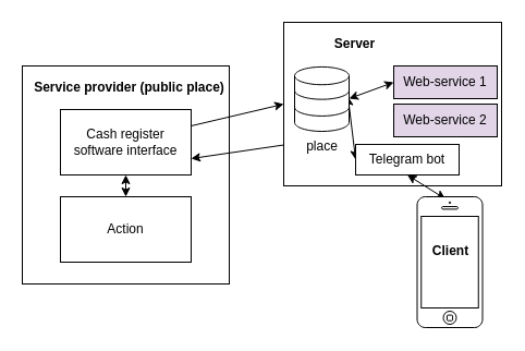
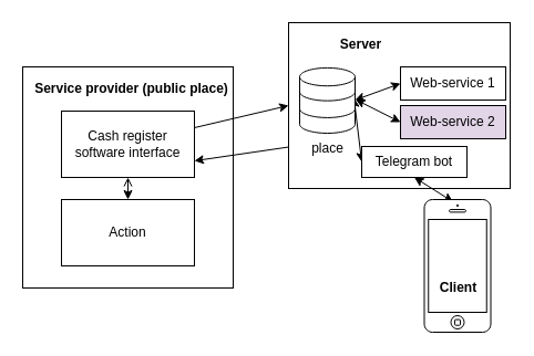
  <mxCell id="0" />
  <mxCell id="1" parent="0" />
  <mxCell id="2" value="" style="rounded=0;whiteSpace=wrap;html=1;" vertex="1" parent="1"><mxGeometry x="20" y="60" width="190" height="200" as="geometry" /></mxCell>
  <mxCell id="3" value="Сash register software interface" style="rounded=0;whiteSpace=wrap;html=1;" vertex="1" parent="1"><mxGeometry x="55" y="100" width="120" height="60" as="geometry" /></mxCell>
  <mxCell id="4" value="Service provider (public place)" style="text;html=1;align=center;verticalAlign=middle;resizable=0;points=[];autosize=1;fontStyle=1" vertex="1" parent="1"><mxGeometry x="23" y="70" width="190" height="20" as="geometry" /></mxCell>
- <mxCell id="5" style="edgeStyle=orthogonalEdgeStyle;rounded=0;orthogonalLoop=1;jettySize=auto;html=1;exitX=0.5;exitY=0;exitDx=0;exitDy=0;entryX=0.5;entryY=1;entryDx=0;entryDy=0;startArrow=classic;startFill=1;" edge="1" parent="1" source="6" target="3"><mxGeometry relative="1" as="geometry" /></mxCell>
+ <mxCell id="5" style="edgeStyle=orthogonalEdgeStyle;rounded=0;orthogonalLoop=1;jettySize=auto;html=1;exitX=0.5;exitY=0;exitDx=0;exitDy=0;entryX=0.5;entryY=1;entryDx=0;entryDy=0;startArrow=classic;startFill=1;endArrow=open;" edge="1" parent="1" source="6" target="3"><mxGeometry relative="1" as="geometry" /></mxCell>
  <mxCell id="6" value="Action" style="rounded=0;whiteSpace=wrap;html=1;" vertex="1" parent="1"><mxGeometry x="55" y="180" width="120" height="60" as="geometry" /></mxCell>
  <mxCell id="7" value="" style="rounded=0;whiteSpace=wrap;html=1;" vertex="1" parent="1"><mxGeometry x="260" y="20" width="200" height="150" as="geometry" /></mxCell>
  <mxCell id="8" value="Server" style="text;html=1;align=center;verticalAlign=middle;resizable=0;points=[];autosize=1;fontStyle=1" vertex="1" parent="1"><mxGeometry x="300" y="30" width="50" height="20" as="geometry" /></mxCell>
  <mxCell id="9" style="edgeStyle=none;rounded=0;orthogonalLoop=1;jettySize=auto;html=1;exitX=0;exitY=0.5;exitDx=0;exitDy=0;entryX=0.98;entryY=0.459;entryDx=0;entryDy=0;entryPerimeter=0;startArrow=classic;startFill=1;endArrow=classic;endFill=1;" edge="1" parent="1" source="11" target="14"><mxGeometry relative="1" as="geometry" /></mxCell>
  <mxCell id="10" style="edgeStyle=none;rounded=0;orthogonalLoop=1;jettySize=auto;html=1;exitX=0.5;exitY=1;exitDx=0;exitDy=0;entryX=0.433;entryY=0.017;entryDx=0;entryDy=0;entryPerimeter=0;startArrow=classic;startFill=1;endArrow=classic;endFill=1;" edge="1" parent="1" source="11" target="15"><mxGeometry relative="1" as="geometry" /></mxCell>
  <mxCell id="11" value="Telegram bot" style="rounded=0;whiteSpace=wrap;html=1;" vertex="1" parent="1"><mxGeometry x="326" y="132" width="95" height="28" as="geometry" /></mxCell>
  <mxCell id="12" style="edgeStyle=none;rounded=0;orthogonalLoop=1;jettySize=auto;html=1;exitX=1;exitY=0.75;exitDx=0;exitDy=0;entryX=0;entryY=0.75;entryDx=0;entryDy=0;startArrow=classic;startFill=1;endArrow=none;endFill=0;" edge="1" parent="1" source="3" target="7"><mxGeometry relative="1" as="geometry" /></mxCell>
  <mxCell id="13" style="rounded=0;orthogonalLoop=1;jettySize=auto;html=1;exitX=1;exitY=0.25;exitDx=0;exitDy=0;entryX=0;entryY=0.5;entryDx=0;entryDy=0;startArrow=none;startFill=0;" edge="1" parent="1" source="3" target="7"><mxGeometry relative="1" as="geometry" /></mxCell>
  <mxCell id="14" value="place" style="html=1;verticalLabelPosition=bottom;align=center;labelBackgroundColor=#ffffff;verticalAlign=top;strokeWidth=1;shadow=0;dashed=0;shape=mxgraph.ios7.icons.data;" vertex="1" parent="1"><mxGeometry x="270" y="60.9" width="50" height="59.1" as="geometry" /></mxCell>
  <mxCell id="15" value="" style="html=1;verticalLabelPosition=bottom;labelBackgroundColor=#ffffff;verticalAlign=top;shadow=0;dashed=0;strokeWidth=1;shape=mxgraph.ios7.misc.iphone;" vertex="1" parent="1"><mxGeometry x="382.5" y="180" width="60" height="120" as="geometry" /></mxCell>
- <mxCell id="16" value="Client" style="text;html=1;align=center;verticalAlign=middle;resizable=0;points=[];autosize=1;fontStyle=1;fontSize=12;" vertex="1" parent="1"><mxGeometry x="387.5" y="220" width="50" height="20" as="geometry" /></mxCell>
+ <mxCell id="16" value="Client" style="text;html=1;align=center;verticalAlign=middle;resizable=0;points=[];autosize=1;fontStyle=1;fontSize=12;" vertex="1" parent="1"><mxGeometry x="387.5" y="250" width="50" height="20" as="geometry" /></mxCell>
+ <mxCell id="17" style="edgeStyle=none;rounded=0;orthogonalLoop=1;jettySize=auto;html=1;exitX=0;exitY=0.5;exitDx=0;exitDy=0;entryX=1.011;entryY=0.485;entryDx=0;entryDy=0;entryPerimeter=0;startArrow=classic;startFill=1;endArrow=classic;endFill=1;fontSize=12;" edge="1" parent="1" source="18" target="14"><mxGeometry relative="1" as="geometry" /></mxCell>
  <mxCell id="18" value="Web-service 2" style="rounded=0;whiteSpace=wrap;html=1;fillColor=#e1d5e7;" vertex="1" parent="1"><mxGeometry x="361" y="95" width="95" height="30" as="geometry" /></mxCell>
  <mxCell id="19" style="edgeStyle=none;rounded=0;orthogonalLoop=1;jettySize=auto;html=1;exitX=0;exitY=0.5;exitDx=0;exitDy=0;startArrow=classic;startFill=1;endArrow=classic;endFill=1;fontSize=12;" edge="1" parent="1" source="20"><mxGeometry relative="1" as="geometry"><mxPoint x="320" y="90" as="targetPoint" /></mxGeometry></mxCell>
- <mxCell id="20" value="Web-service 1" style="rounded=0;whiteSpace=wrap;html=1;fillColor=#e1d5e7;" vertex="1" parent="1"><mxGeometry x="361" y="60" width="95" height="30" as="geometry" /></mxCell>
+ <mxCell id="20" value="Web-service 1" style="rounded=0;whiteSpace=wrap;html=1;" vertex="1" parent="1"><mxGeometry x="361" y="60" width="95" height="30" as="geometry" /></mxCell>
